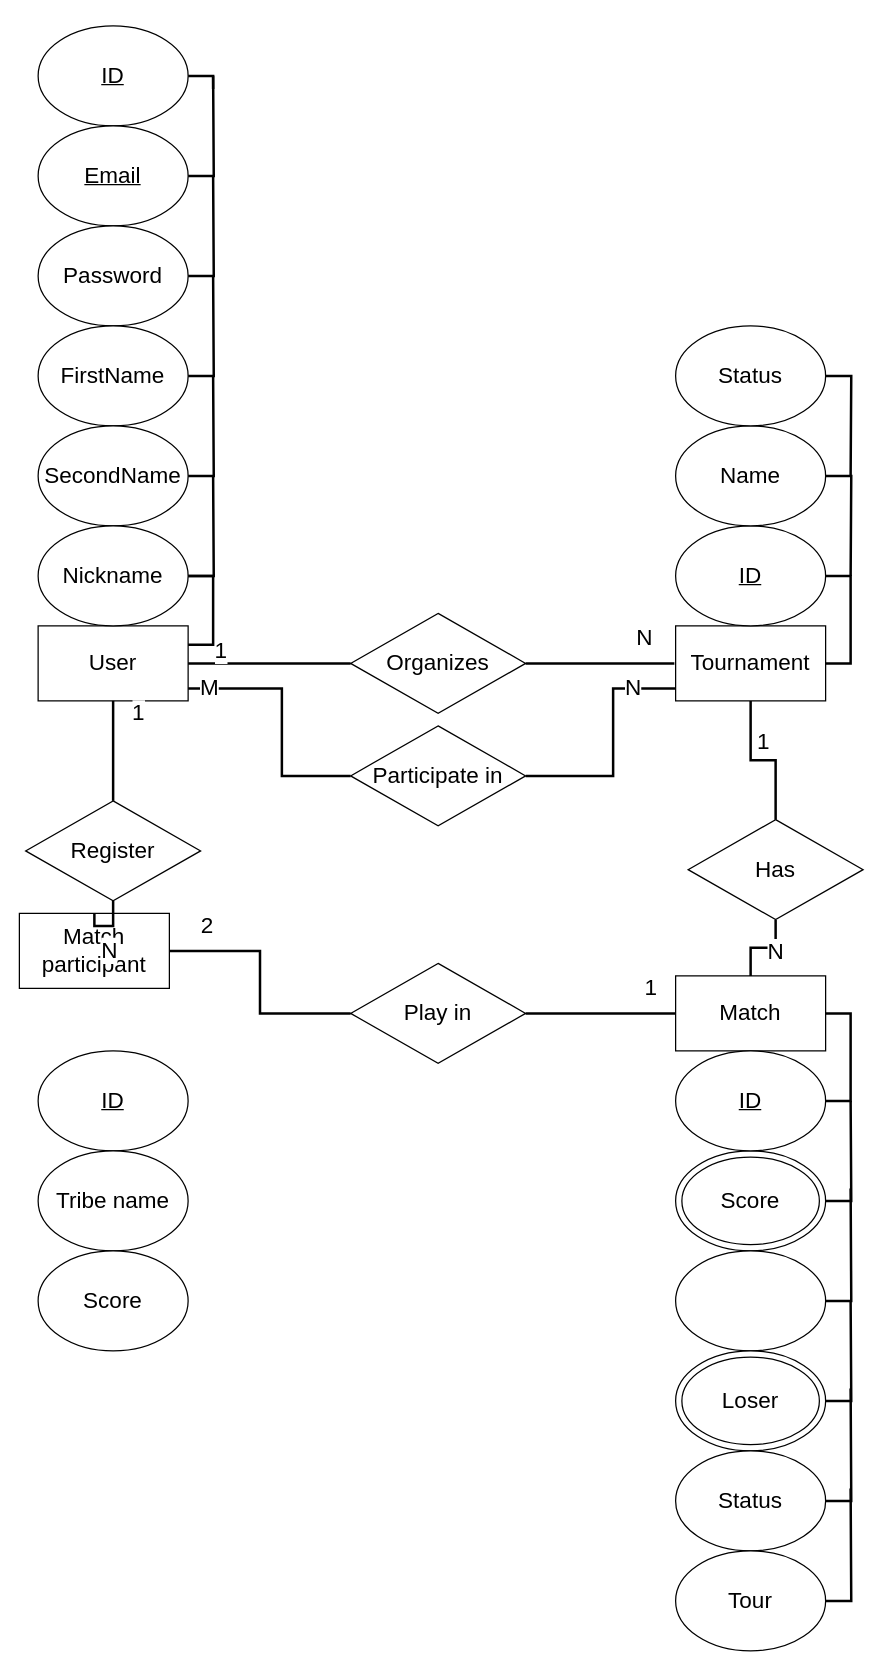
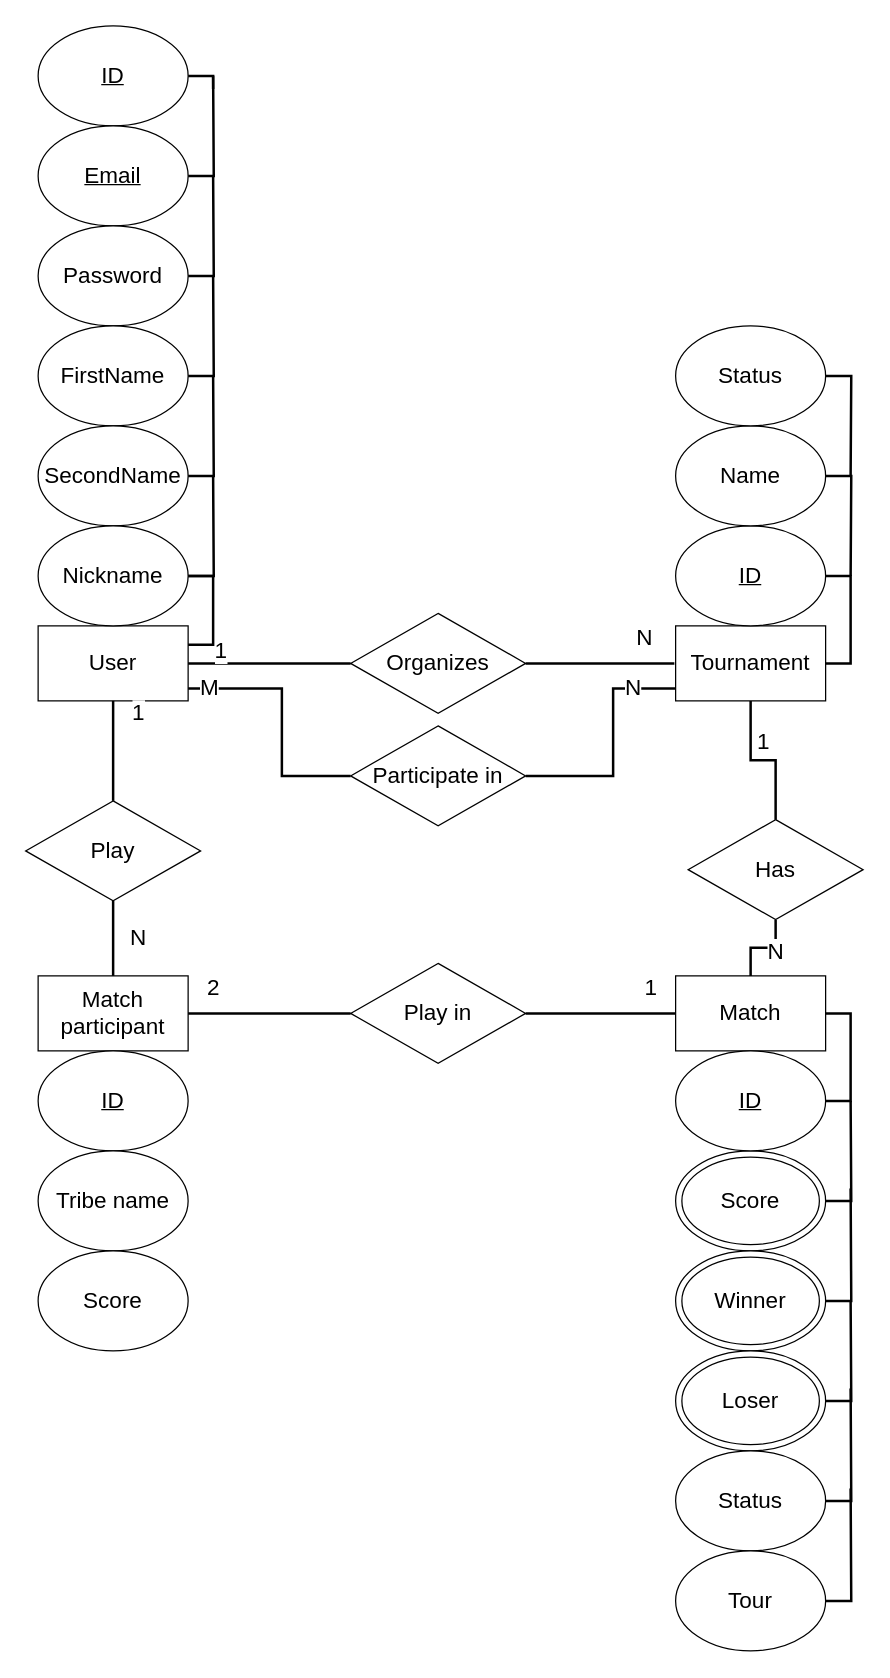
  <mxCell id="0" />
  <mxCell id="1" parent="0" />
  <mxCell id="2" value="&lt;font style=&quot;font-size: 18px&quot;&gt;User&lt;/font&gt;" style="rounded=0;whiteSpace=wrap;html=1;" vertex="1" parent="1"><mxGeometry x="30" y="500" width="120" height="60" as="geometry" /></mxCell>
  <mxCell id="3" style="edgeStyle=orthogonalEdgeStyle;rounded=0;orthogonalLoop=1;jettySize=auto;html=1;endArrow=none;endFill=0;strokeWidth=2;" edge="1" parent="1" source="4"><mxGeometry relative="1" as="geometry"><mxPoint x="170" y="70" as="targetPoint" /></mxGeometry></mxCell>
  <mxCell id="4" value="&lt;u&gt;&lt;font style=&quot;font-size: 18px&quot;&gt;ID&lt;/font&gt;&lt;/u&gt;" style="ellipse;whiteSpace=wrap;html=1;" vertex="1" parent="1"><mxGeometry x="30" y="20" width="120" height="80" as="geometry" /></mxCell>
  <mxCell id="5" style="edgeStyle=orthogonalEdgeStyle;rounded=0;jumpSize=6;orthogonalLoop=1;jettySize=auto;html=1;endArrow=none;endFill=0;strokeWidth=2;" edge="1" parent="1" source="6"><mxGeometry relative="1" as="geometry"><mxPoint x="170" y="60" as="targetPoint" /></mxGeometry></mxCell>
  <mxCell id="6" value="&lt;u&gt;&lt;font style=&quot;font-size: 18px&quot;&gt;Email&lt;/font&gt;&lt;/u&gt;" style="ellipse;whiteSpace=wrap;html=1;" vertex="1" parent="1"><mxGeometry x="30" y="100" width="120" height="80" as="geometry" /></mxCell>
  <mxCell id="7" style="edgeStyle=orthogonalEdgeStyle;rounded=0;jumpSize=6;orthogonalLoop=1;jettySize=auto;html=1;endArrow=none;endFill=0;strokeWidth=2;" edge="1" parent="1" source="8"><mxGeometry relative="1" as="geometry"><mxPoint x="170" y="140" as="targetPoint" /></mxGeometry></mxCell>
  <mxCell id="8" value="&lt;font style=&quot;font-size: 18px&quot;&gt;Password&lt;/font&gt;" style="ellipse;whiteSpace=wrap;html=1;" vertex="1" parent="1"><mxGeometry x="30" y="180" width="120" height="80" as="geometry" /></mxCell>
  <mxCell id="9" style="edgeStyle=orthogonalEdgeStyle;rounded=0;jumpSize=6;orthogonalLoop=1;jettySize=auto;html=1;endArrow=none;endFill=0;strokeWidth=2;" edge="1" parent="1" source="10"><mxGeometry relative="1" as="geometry"><mxPoint x="170" y="220" as="targetPoint" /></mxGeometry></mxCell>
  <mxCell id="10" value="&lt;font style=&quot;font-size: 18px&quot;&gt;FirstName&lt;/font&gt;" style="ellipse;whiteSpace=wrap;html=1;" vertex="1" parent="1"><mxGeometry x="30" y="260" width="120" height="80" as="geometry" /></mxCell>
  <mxCell id="11" style="edgeStyle=orthogonalEdgeStyle;rounded=0;jumpSize=6;orthogonalLoop=1;jettySize=auto;html=1;endArrow=none;endFill=0;strokeWidth=2;" edge="1" parent="1" source="12"><mxGeometry relative="1" as="geometry"><mxPoint x="170" y="300" as="targetPoint" /></mxGeometry></mxCell>
  <mxCell id="12" value="&lt;font style=&quot;font-size: 18px&quot;&gt;SecondName&lt;/font&gt;" style="ellipse;whiteSpace=wrap;html=1;" vertex="1" parent="1"><mxGeometry x="30" y="340" width="120" height="80" as="geometry" /></mxCell>
  <mxCell id="13" style="edgeStyle=orthogonalEdgeStyle;rounded=0;jumpSize=6;orthogonalLoop=1;jettySize=auto;html=1;endArrow=none;endFill=0;strokeWidth=2;" edge="1" parent="1" source="15"><mxGeometry relative="1" as="geometry"><mxPoint x="170" y="380" as="targetPoint" /></mxGeometry></mxCell>
  <mxCell id="14" style="edgeStyle=orthogonalEdgeStyle;rounded=0;orthogonalLoop=1;jettySize=auto;html=1;entryX=1;entryY=0.25;entryDx=0;entryDy=0;endArrow=none;endFill=0;strokeWidth=2;exitX=1;exitY=0.5;exitDx=0;exitDy=0;" edge="1" parent="1" source="15" target="2"><mxGeometry relative="1" as="geometry" /></mxCell>
  <mxCell id="15" value="&lt;font style=&quot;font-size: 18px&quot;&gt;Nickname&lt;/font&gt;" style="ellipse;whiteSpace=wrap;html=1;" vertex="1" parent="1"><mxGeometry x="30" y="420" width="120" height="80" as="geometry" /></mxCell>
  <mxCell id="16" value="&lt;font style=&quot;font-size: 18px&quot;&gt;N&lt;/font&gt;" style="edgeStyle=orthogonalEdgeStyle;rounded=0;orthogonalLoop=1;jettySize=auto;html=1;endArrow=none;endFill=0;strokeWidth=2;exitX=1;exitY=0.5;exitDx=0;exitDy=0;" edge="1" parent="1" source="18"><mxGeometry x="0.6" y="20" relative="1" as="geometry"><mxPoint x="539" y="530" as="targetPoint" /><Array as="points"><mxPoint x="540" y="530" /></Array><mxPoint as="offset" /></mxGeometry></mxCell>
  <mxCell id="17" value="&lt;font style=&quot;font-size: 18px&quot;&gt;1&lt;/font&gt;" style="edgeStyle=orthogonalEdgeStyle;rounded=0;orthogonalLoop=1;jettySize=auto;html=1;endArrow=none;endFill=0;strokeWidth=2;exitX=0;exitY=0.5;exitDx=0;exitDy=0;entryX=1;entryY=0.5;entryDx=0;entryDy=0;" edge="1" parent="1" source="18" target="2"><mxGeometry x="0.6" y="-10" relative="1" as="geometry"><Array as="points"><mxPoint x="230" y="530" /><mxPoint x="230" y="530" /></Array><mxPoint as="offset" /></mxGeometry></mxCell>
  <mxCell id="18" value="&lt;span style=&quot;font-size: 18px&quot;&gt;Organizes&lt;/span&gt;" style="rhombus;whiteSpace=wrap;html=1;" vertex="1" parent="1"><mxGeometry x="280" y="490" width="140" height="80" as="geometry" /></mxCell>
  <mxCell id="19" value="&lt;font style=&quot;font-size: 18px&quot;&gt;Tournament&lt;/font&gt;" style="rounded=0;whiteSpace=wrap;html=1;" vertex="1" parent="1"><mxGeometry x="540" y="500" width="120" height="60" as="geometry" /></mxCell>
  <mxCell id="20" value="&lt;font style=&quot;font-size: 18px&quot;&gt;M&lt;/font&gt;" style="edgeStyle=orthogonalEdgeStyle;rounded=0;orthogonalLoop=1;jettySize=auto;html=1;endArrow=none;endFill=0;strokeWidth=2;" edge="1" parent="1" source="22"><mxGeometry x="0.833" relative="1" as="geometry"><mxPoint x="150" y="550" as="targetPoint" /><Array as="points"><mxPoint x="225" y="620" /><mxPoint x="225" y="550" /><mxPoint x="150" y="550" /></Array><mxPoint as="offset" /></mxGeometry></mxCell>
  <mxCell id="21" value="&lt;font style=&quot;font-size: 18px&quot;&gt;N&lt;/font&gt;" style="edgeStyle=orthogonalEdgeStyle;rounded=0;orthogonalLoop=1;jettySize=auto;html=1;endArrow=none;endFill=0;strokeWidth=2;" edge="1" parent="1" source="22"><mxGeometry x="0.647" relative="1" as="geometry"><mxPoint x="540" y="550" as="targetPoint" /><Array as="points"><mxPoint x="490" y="620" /><mxPoint x="490" y="550" /><mxPoint x="540" y="550" /></Array><mxPoint as="offset" /></mxGeometry></mxCell>
  <mxCell id="22" value="&lt;span style=&quot;font-size: 18px&quot;&gt;Participate in&lt;/span&gt;" style="rhombus;whiteSpace=wrap;html=1;" vertex="1" parent="1"><mxGeometry x="280" y="580" width="140" height="80" as="geometry" /></mxCell>
  <mxCell id="23" style="edgeStyle=orthogonalEdgeStyle;rounded=0;orthogonalLoop=1;jettySize=auto;html=1;entryX=1;entryY=0.5;entryDx=0;entryDy=0;endArrow=none;endFill=0;strokeWidth=2;exitX=1;exitY=0.5;exitDx=0;exitDy=0;" edge="1" parent="1" source="24" target="19"><mxGeometry relative="1" as="geometry" /></mxCell>
  <mxCell id="24" value="&lt;u&gt;&lt;font style=&quot;font-size: 18px&quot;&gt;ID&lt;/font&gt;&lt;/u&gt;" style="ellipse;whiteSpace=wrap;html=1;" vertex="1" parent="1"><mxGeometry x="540" y="420" width="120" height="80" as="geometry" /></mxCell>
  <mxCell id="25" style="edgeStyle=orthogonalEdgeStyle;rounded=0;orthogonalLoop=1;jettySize=auto;html=1;endArrow=none;endFill=0;strokeWidth=2;" edge="1" parent="1" source="26"><mxGeometry relative="1" as="geometry"><mxPoint x="680" y="460" as="targetPoint" /></mxGeometry></mxCell>
  <mxCell id="26" value="&lt;span style=&quot;font-size: 18px&quot;&gt;Name&lt;/span&gt;" style="ellipse;whiteSpace=wrap;html=1;" vertex="1" parent="1"><mxGeometry x="540" y="340" width="120" height="80" as="geometry" /></mxCell>
  <mxCell id="27" style="edgeStyle=orthogonalEdgeStyle;rounded=0;orthogonalLoop=1;jettySize=auto;html=1;endArrow=none;endFill=0;strokeWidth=2;" edge="1" parent="1" source="28"><mxGeometry relative="1" as="geometry"><mxPoint x="680" y="380" as="targetPoint" /></mxGeometry></mxCell>
  <mxCell id="28" value="&lt;span style=&quot;font-size: 18px&quot;&gt;Status&lt;/span&gt;" style="ellipse;whiteSpace=wrap;html=1;" vertex="1" parent="1"><mxGeometry x="540" y="260" width="120" height="80" as="geometry" /></mxCell>
- <mxCell id="29" value="&lt;font style=&quot;font-size: 18px&quot;&gt;Match participant&lt;/font&gt;" style="rounded=0;whiteSpace=wrap;html=1;" vertex="1" parent="1"><mxGeometry x="15" y="730" width="120" height="60" as="geometry" /></mxCell>
+ <mxCell id="29" value="&lt;font style=&quot;font-size: 18px&quot;&gt;Match participant&lt;/font&gt;" style="rounded=0;whiteSpace=wrap;html=1;" vertex="1" parent="1"><mxGeometry x="30" y="780" width="120" height="60" as="geometry" /></mxCell>
  <mxCell id="30" value="&lt;font style=&quot;font-size: 18px&quot;&gt;Match&lt;/font&gt;" style="rounded=0;whiteSpace=wrap;html=1;" vertex="1" parent="1"><mxGeometry x="540" y="780" width="120" height="60" as="geometry" /></mxCell>
  <mxCell id="31" value="&lt;u&gt;&lt;font style=&quot;font-size: 18px&quot;&gt;ID&lt;/font&gt;&lt;/u&gt;" style="ellipse;whiteSpace=wrap;html=1;" vertex="1" parent="1"><mxGeometry x="30" y="840" width="120" height="80" as="geometry" /></mxCell>
  <mxCell id="32" value="&lt;font style=&quot;font-size: 18px&quot;&gt;Tribe name&lt;/font&gt;" style="ellipse;whiteSpace=wrap;html=1;" vertex="1" parent="1"><mxGeometry x="30" y="920" width="120" height="80" as="geometry" /></mxCell>
  <mxCell id="33" value="&lt;font style=&quot;font-size: 18px&quot;&gt;Score&lt;/font&gt;" style="ellipse;whiteSpace=wrap;html=1;" vertex="1" parent="1"><mxGeometry x="30" y="1000" width="120" height="80" as="geometry" /></mxCell>
  <mxCell id="34" value="&lt;font style=&quot;font-size: 18px&quot;&gt;1&lt;/font&gt;" style="edgeStyle=orthogonalEdgeStyle;rounded=0;orthogonalLoop=1;jettySize=auto;html=1;entryX=0.5;entryY=1;entryDx=0;entryDy=0;endArrow=none;endFill=0;strokeWidth=2;" edge="1" parent="1" source="36" target="19"><mxGeometry x="0.429" y="-10" relative="1" as="geometry"><mxPoint as="offset" /></mxGeometry></mxCell>
  <mxCell id="35" value="&lt;font style=&quot;font-size: 18px&quot;&gt;N&lt;/font&gt;" style="edgeStyle=orthogonalEdgeStyle;rounded=0;orthogonalLoop=1;jettySize=auto;html=1;entryX=0.5;entryY=0;entryDx=0;entryDy=0;endArrow=none;endFill=0;strokeWidth=2;" edge="1" parent="1" source="36" target="30"><mxGeometry x="0.429" y="20" relative="1" as="geometry"><mxPoint as="offset" /></mxGeometry></mxCell>
  <mxCell id="36" value="&lt;span style=&quot;font-size: 18px&quot;&gt;Has&lt;/span&gt;" style="rhombus;whiteSpace=wrap;html=1;" vertex="1" parent="1"><mxGeometry x="550" y="655" width="140" height="80" as="geometry" /></mxCell>
  <mxCell id="37" value="&lt;font style=&quot;font-size: 18px&quot;&gt;1&lt;/font&gt;" style="edgeStyle=orthogonalEdgeStyle;rounded=0;orthogonalLoop=1;jettySize=auto;html=1;entryX=0;entryY=0.5;entryDx=0;entryDy=0;endArrow=none;endFill=0;strokeWidth=2;" edge="1" parent="1" source="39" target="30"><mxGeometry x="0.667" y="20" relative="1" as="geometry"><mxPoint as="offset" /></mxGeometry></mxCell>
  <mxCell id="38" value="&lt;font style=&quot;font-size: 18px&quot;&gt;2&lt;/font&gt;" style="edgeStyle=orthogonalEdgeStyle;rounded=0;orthogonalLoop=1;jettySize=auto;html=1;entryX=1;entryY=0.5;entryDx=0;entryDy=0;endArrow=none;endFill=0;strokeWidth=2;" edge="1" parent="1" source="39" target="29"><mxGeometry x="0.692" y="-20" relative="1" as="geometry"><mxPoint as="offset" /></mxGeometry></mxCell>
  <mxCell id="39" value="&lt;span style=&quot;font-size: 18px&quot;&gt;Play in&lt;/span&gt;" style="rhombus;whiteSpace=wrap;html=1;" vertex="1" parent="1"><mxGeometry x="280" y="770" width="140" height="80" as="geometry" /></mxCell>
  <mxCell id="40" value="&lt;font style=&quot;font-size: 18px&quot;&gt;N&lt;/font&gt;" style="edgeStyle=orthogonalEdgeStyle;rounded=0;orthogonalLoop=1;jettySize=auto;html=1;entryX=0.5;entryY=0;entryDx=0;entryDy=0;endArrow=none;endFill=0;strokeWidth=2;" edge="1" parent="1" source="42" target="29"><mxGeometry y="20" relative="1" as="geometry"><mxPoint as="offset" /></mxGeometry></mxCell>
  <mxCell id="41" value="&lt;font style=&quot;font-size: 18px&quot;&gt;1&lt;/font&gt;" style="edgeStyle=orthogonalEdgeStyle;rounded=0;orthogonalLoop=1;jettySize=auto;html=1;entryX=0.5;entryY=1;entryDx=0;entryDy=0;endArrow=none;endFill=0;strokeWidth=2;" edge="1" parent="1" source="42" target="2"><mxGeometry x="0.75" y="-20" relative="1" as="geometry"><mxPoint as="offset" /></mxGeometry></mxCell>
- <mxCell id="42" value="&lt;span style=&quot;font-size: 18px&quot;&gt;Register&lt;/span&gt;" style="rhombus;whiteSpace=wrap;html=1;" vertex="1" parent="1"><mxGeometry x="20" y="640" width="140" height="80" as="geometry" /></mxCell>
+ <mxCell id="42" value="&lt;span style=&quot;font-size: 18px&quot;&gt;Play&lt;/span&gt;" style="rhombus;whiteSpace=wrap;html=1;" vertex="1" parent="1"><mxGeometry x="20" y="640" width="140" height="80" as="geometry" /></mxCell>
  <mxCell id="43" style="edgeStyle=orthogonalEdgeStyle;rounded=0;jumpSize=6;orthogonalLoop=1;jettySize=auto;html=1;exitX=1;exitY=0.5;exitDx=0;exitDy=0;endArrow=none;endFill=0;strokeWidth=2;" edge="1" parent="1" source="44"><mxGeometry relative="1" as="geometry"><mxPoint x="680" y="880" as="targetPoint" /></mxGeometry></mxCell>
  <mxCell id="44" value="" style="ellipse;whiteSpace=wrap;html=1;" vertex="1" parent="1"><mxGeometry x="540" y="920" width="120" height="80" as="geometry" /></mxCell>
  <mxCell id="45" style="edgeStyle=orthogonalEdgeStyle;rounded=0;orthogonalLoop=1;jettySize=auto;html=1;entryX=1;entryY=0.5;entryDx=0;entryDy=0;endArrow=none;endFill=0;strokeWidth=2;exitX=1;exitY=0.5;exitDx=0;exitDy=0;" edge="1" parent="1" source="46" target="30"><mxGeometry relative="1" as="geometry" /></mxCell>
  <mxCell id="46" value="&lt;span style=&quot;font-size: 18px&quot;&gt;&lt;u&gt;ID&lt;/u&gt;&lt;/span&gt;" style="ellipse;whiteSpace=wrap;html=1;" vertex="1" parent="1"><mxGeometry x="540" y="840" width="120" height="80" as="geometry" /></mxCell>
  <mxCell id="47" value="&lt;span style=&quot;font-size: 18px&quot;&gt;Score&lt;/span&gt;" style="ellipse;whiteSpace=wrap;html=1;" vertex="1" parent="1"><mxGeometry x="545" y="925" width="110" height="70" as="geometry" /></mxCell>
  <mxCell id="48" style="edgeStyle=orthogonalEdgeStyle;rounded=0;jumpSize=6;orthogonalLoop=1;jettySize=auto;html=1;exitX=1;exitY=0.5;exitDx=0;exitDy=0;endArrow=none;endFill=0;strokeWidth=2;" edge="1" parent="1" source="49"><mxGeometry relative="1" as="geometry"><mxPoint x="680" y="950" as="targetPoint" /></mxGeometry></mxCell>
  <mxCell id="49" value="" style="ellipse;whiteSpace=wrap;html=1;" vertex="1" parent="1"><mxGeometry x="540" y="1000" width="120" height="80" as="geometry" /></mxCell>
+ <mxCell id="50" value="&lt;span style=&quot;font-size: 18px&quot;&gt;Winner&lt;/span&gt;" style="ellipse;whiteSpace=wrap;html=1;" vertex="1" parent="1"><mxGeometry x="545" y="1005" width="110" height="70" as="geometry" /></mxCell>
  <mxCell id="51" style="edgeStyle=orthogonalEdgeStyle;rounded=0;jumpSize=6;orthogonalLoop=1;jettySize=auto;html=1;exitX=1;exitY=0.5;exitDx=0;exitDy=0;endArrow=none;endFill=0;strokeWidth=2;" edge="1" parent="1" source="52"><mxGeometry relative="1" as="geometry"><mxPoint x="680" y="1040" as="targetPoint" /></mxGeometry></mxCell>
  <mxCell id="52" value="" style="ellipse;whiteSpace=wrap;html=1;" vertex="1" parent="1"><mxGeometry x="540" y="1080" width="120" height="80" as="geometry" /></mxCell>
  <mxCell id="53" value="&lt;span style=&quot;font-size: 18px&quot;&gt;Loser&lt;/span&gt;" style="ellipse;whiteSpace=wrap;html=1;" vertex="1" parent="1"><mxGeometry x="545" y="1085" width="110" height="70" as="geometry" /></mxCell>
  <mxCell id="54" style="edgeStyle=orthogonalEdgeStyle;rounded=0;jumpSize=6;orthogonalLoop=1;jettySize=auto;html=1;endArrow=none;endFill=0;strokeWidth=2;" edge="1" parent="1" source="55"><mxGeometry relative="1" as="geometry"><mxPoint x="680" y="1110" as="targetPoint" /></mxGeometry></mxCell>
  <mxCell id="55" value="&lt;span style=&quot;font-size: 18px&quot;&gt;Status&lt;/span&gt;" style="ellipse;whiteSpace=wrap;html=1;" vertex="1" parent="1"><mxGeometry x="540" y="1160" width="120" height="80" as="geometry" /></mxCell>
  <mxCell id="56" style="edgeStyle=orthogonalEdgeStyle;rounded=0;jumpSize=6;orthogonalLoop=1;jettySize=auto;html=1;endArrow=none;endFill=0;strokeWidth=2;" edge="1" parent="1" source="57"><mxGeometry relative="1" as="geometry"><mxPoint x="680" y="1190" as="targetPoint" /></mxGeometry></mxCell>
  <mxCell id="57" value="&lt;font style=&quot;font-size: 18px&quot;&gt;Tour&lt;/font&gt;" style="ellipse;whiteSpace=wrap;html=1;" vertex="1" parent="1"><mxGeometry x="540" y="1240" width="120" height="80" as="geometry" /></mxCell>
